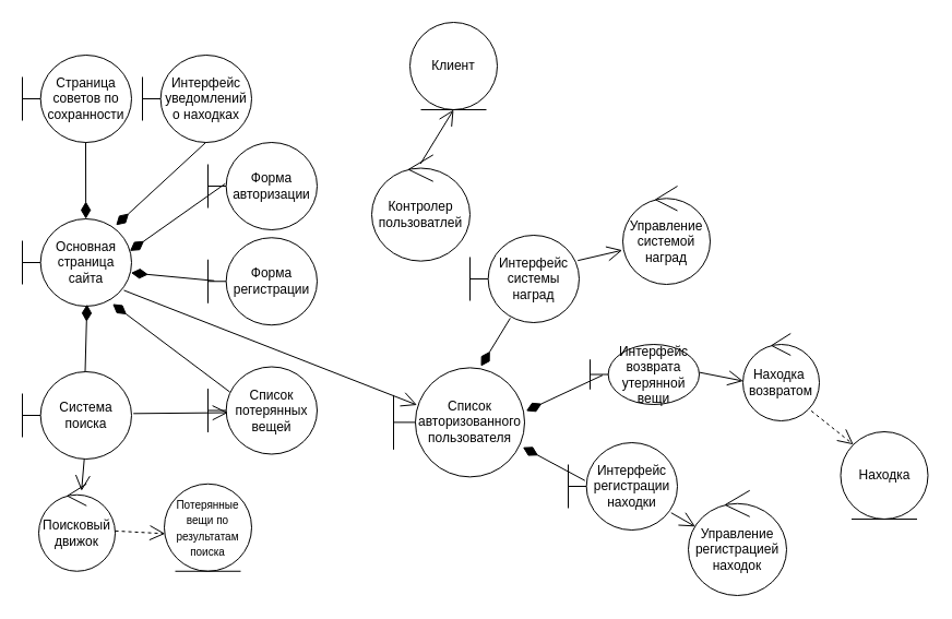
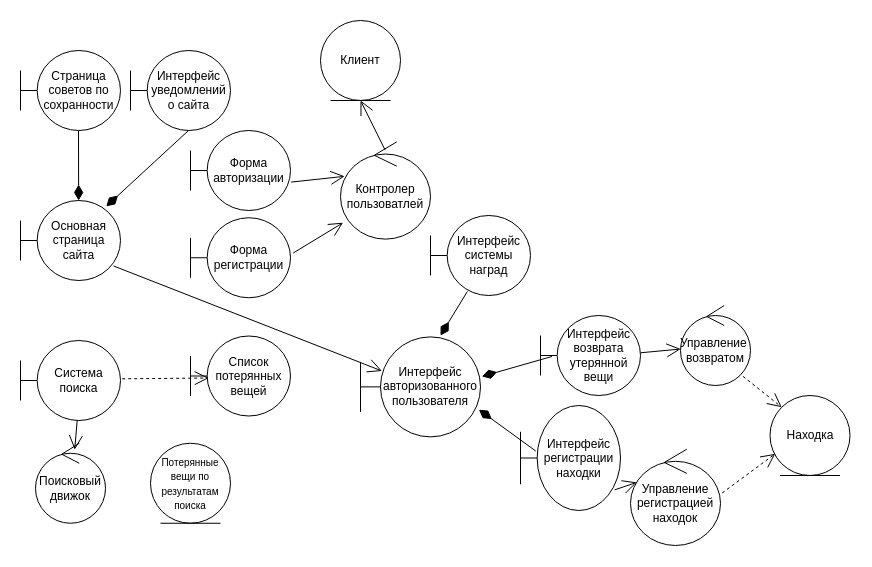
  <mxCell id="0" />
  <mxCell id="1" parent="0" />
- <mxCell id="2" value="Клиент" style="ellipse;shape=umlEntity;whiteSpace=wrap;html=1;" parent="1" vertex="1"><mxGeometry x="375" y="20" width="80" height="80" as="geometry" /></mxCell>
+ <mxCell id="2" value="Клиент" style="ellipse;shape=umlEntity;whiteSpace=wrap;html=1;" parent="1" vertex="1"><mxGeometry x="320" y="20" width="80" height="80" as="geometry" /></mxCell>
  <mxCell id="3" value="Интерфейс&lt;div&gt;системы наград&lt;/div&gt;" style="shape=umlBoundary;whiteSpace=wrap;html=1;" parent="1" vertex="1"><mxGeometry x="430" y="215" width="100" height="80" as="geometry" /></mxCell>
- <mxCell id="4" value="Интерфейс&lt;div&gt;регистрации находки&lt;/div&gt;" style="shape=umlBoundary;whiteSpace=wrap;html=1;" parent="1" vertex="1"><mxGeometry x="520" y="405" width="100" height="80" as="geometry" /></mxCell>
+ <mxCell id="4" value="Интерфейс&lt;div&gt;регистрации находки&lt;/div&gt;" style="shape=umlBoundary;whiteSpace=wrap;html=1;" parent="1" vertex="1"><mxGeometry x="520" y="405" width="100" height="105" as="geometry" /></mxCell>
  <mxCell id="5" value="Страница советов по сохранности" style="shape=umlBoundary;whiteSpace=wrap;html=1;" parent="1" vertex="1"><mxGeometry x="20" y="50" width="100" height="80" as="geometry" /></mxCell>
- <mxCell id="6" value="Управление системой наград" style="ellipse;shape=umlControl;whiteSpace=wrap;html=1;" parent="1" vertex="1"><mxGeometry x="570" y="170" width="80" height="90" as="geometry" /></mxCell>
  <mxCell id="7" value="Управление регистрацией находок" style="ellipse;shape=umlControl;whiteSpace=wrap;html=1;" parent="1" vertex="1"><mxGeometry x="630" y="448.75" width="90" height="96.25" as="geometry" /></mxCell>
- <mxCell id="8" value="Находка&amp;nbsp; возвратом" style="ellipse;shape=umlControl;whiteSpace=wrap;html=1;" parent="1" vertex="1"><mxGeometry x="680" y="305" width="70" height="80" as="geometry" /></mxCell>
+ <mxCell id="8" value="Управление&amp;nbsp; возвратом" style="ellipse;shape=umlControl;whiteSpace=wrap;html=1;" parent="1" vertex="1"><mxGeometry x="680" y="305" width="70" height="80" as="geometry" /></mxCell>
  <mxCell id="9" value="Основная страница сайта" style="shape=umlBoundary;whiteSpace=wrap;html=1;" parent="1" vertex="1"><mxGeometry x="20" y="200" width="100" height="80" as="geometry" /></mxCell>
  <mxCell id="10" value="Система поиска" style="shape=umlBoundary;whiteSpace=wrap;html=1;" parent="1" vertex="1"><mxGeometry x="20" y="340" width="100" height="80" as="geometry" /></mxCell>
  <mxCell id="11" value="Поисковый движок" style="ellipse;shape=umlControl;whiteSpace=wrap;html=1;" parent="1" vertex="1"><mxGeometry x="35" y="442.75" width="70" height="80" as="geometry" /></mxCell>
  <mxCell id="12" value="&lt;font style=&quot;font-size: 10px;&quot;&gt;Потерянные вещи по результатам поиска&lt;/font&gt;" style="ellipse;shape=umlEntity;whiteSpace=wrap;html=1;" parent="1" vertex="1"><mxGeometry x="150" y="442.75" width="80" height="80" as="geometry" /></mxCell>
- <mxCell id="13" value="" style="endArrow=diamondThin;html=1;rounded=0;exitX=0.575;exitY=0;exitDx=0;exitDy=0;exitPerimeter=0;endFill=1;endSize=13;entryX=0.592;entryY=0.979;entryDx=0;entryDy=0;entryPerimeter=0;" parent="1" source="10" target="9" edge="1"><mxGeometry width="50" height="50" relative="1" as="geometry"><mxPoint x="810" y="332.75" as="sourcePoint" /><mxPoint x="840" y="122.75" as="targetPoint" /></mxGeometry></mxCell>
  <mxCell id="14" value="" style="endArrow=open;html=1;rounded=0;exitX=0.567;exitY=1;exitDx=0;exitDy=0;exitPerimeter=0;entryX=0.56;entryY=0.08;entryDx=0;entryDy=0;entryPerimeter=0;endFill=0;endSize=12;" parent="1" source="10" target="11" edge="1"><mxGeometry width="50" height="50" relative="1" as="geometry"><mxPoint x="810" y="332.75" as="sourcePoint" /><mxPoint x="860" y="282.75" as="targetPoint" /></mxGeometry></mxCell>
- <mxCell id="15" value="" style="endArrow=open;html=1;rounded=0;strokeColor=default;align=center;verticalAlign=middle;fontFamily=Helvetica;fontSize=11;fontColor=default;labelBackgroundColor=default;endSize=12;exitX=1.001;exitY=0.539;exitDx=0;exitDy=0;exitPerimeter=0;entryX=0.01;entryY=0.57;entryDx=0;entryDy=0;dashed=1;endFill=0;entryPerimeter=0;" parent="1" source="11" target="12" edge="1"><mxGeometry width="50" height="50" relative="1" as="geometry"><mxPoint x="770" y="382.75" as="sourcePoint" /><mxPoint x="820" y="332.75" as="targetPoint" /></mxGeometry></mxCell>
  <mxCell id="16" value="" style="endArrow=diamondThin;html=1;rounded=0;endFill=1;endSize=13;entryX=0.532;entryY=0.026;entryDx=0;entryDy=0;entryPerimeter=0;" parent="1" edge="1"><mxGeometry width="50" height="50" relative="1" as="geometry"><mxPoint x="78" y="130" as="sourcePoint" /><mxPoint x="78.15" y="200" as="targetPoint" /></mxGeometry></mxCell>
  <mxCell id="17" value="Форма авторизации" style="shape=umlBoundary;whiteSpace=wrap;html=1;" parent="1" vertex="1"><mxGeometry x="190" y="130" width="100" height="80" as="geometry" /></mxCell>
  <mxCell id="18" value="Форма регистрации" style="shape=umlBoundary;whiteSpace=wrap;html=1;" parent="1" vertex="1"><mxGeometry x="190" y="217.25" width="100" height="80" as="geometry" /></mxCell>
- <mxCell id="19" value="" style="endArrow=diamondThin;html=1;rounded=0;exitX=0.158;exitY=0.472;exitDx=0;exitDy=0;exitPerimeter=0;endFill=1;endSize=13;entryX=0.985;entryY=0.368;entryDx=0;entryDy=0;entryPerimeter=0;" parent="1" source="17" target="9" edge="1"><mxGeometry width="50" height="50" relative="1" as="geometry"><mxPoint x="419.52" y="322.1" as="sourcePoint" /><mxPoint x="370.07" y="323.18" as="targetPoint" /></mxGeometry></mxCell>
- <mxCell id="20" value="" style="endArrow=diamondThin;html=1;rounded=0;exitX=0.058;exitY=0.493;exitDx=0;exitDy=0;exitPerimeter=0;endFill=1;endSize=13;entryX=0.995;entryY=0.618;entryDx=0;entryDy=0;entryPerimeter=0;" parent="1" source="18" target="9" edge="1"><mxGeometry width="50" height="50" relative="1" as="geometry"><mxPoint x="426" y="288" as="sourcePoint" /><mxPoint x="290" y="380" as="targetPoint" /></mxGeometry></mxCell>
  <mxCell id="21" value="Контролер&lt;div&gt;пользоватлей&lt;/div&gt;" style="ellipse;shape=umlControl;whiteSpace=wrap;html=1;" parent="1" vertex="1"><mxGeometry x="340" y="141.38" width="90" height="97.25" as="geometry" /></mxCell>
+ <mxCell id="22" value="" style="endArrow=open;html=1;rounded=0;exitX=1.006;exitY=0.645;exitDx=0;exitDy=0;exitPerimeter=0;entryX=0.047;entryY=0.354;entryDx=0;entryDy=0;entryPerimeter=0;endFill=0;endSize=12;" parent="1" source="17" target="21" edge="1"><mxGeometry width="50" height="50" relative="1" as="geometry"><mxPoint x="339" y="178" as="sourcePoint" /><mxPoint x="373" y="144" as="targetPoint" /></mxGeometry></mxCell>
+ <mxCell id="23" value="" style="endArrow=open;html=1;rounded=0;exitX=1.027;exitY=0.441;exitDx=0;exitDy=0;exitPerimeter=0;entryX=0.029;entryY=0.831;entryDx=0;entryDy=0;entryPerimeter=0;endFill=0;endSize=12;" parent="1" source="18" target="21" edge="1"><mxGeometry width="50" height="50" relative="1" as="geometry"><mxPoint x="511" y="302" as="sourcePoint" /><mxPoint x="567" y="325" as="targetPoint" /></mxGeometry></mxCell>
  <mxCell id="24" value="" style="endArrow=open;html=1;rounded=0;strokeColor=default;align=center;verticalAlign=middle;fontFamily=Helvetica;fontSize=11;fontColor=default;labelBackgroundColor=default;endSize=12;exitX=0.496;exitY=0.084;exitDx=0;exitDy=0;exitPerimeter=0;entryX=0.5;entryY=1;entryDx=0;entryDy=0;dashed=0;endFill=0;" parent="1" source="21" target="2" edge="1"><mxGeometry width="50" height="50" relative="1" as="geometry"><mxPoint x="424" y="94" as="sourcePoint" /><mxPoint x="454" y="49" as="targetPoint" /></mxGeometry></mxCell>
  <mxCell id="25" value="Список потерянных вещей" style="shape=umlBoundary;whiteSpace=wrap;html=1;" parent="1" vertex="1"><mxGeometry x="190" y="335.5" width="100" height="80" as="geometry" /></mxCell>
- <mxCell id="26" value="" style="endArrow=diamondThin;html=1;rounded=0;exitX=0.201;exitY=0.289;exitDx=0;exitDy=0;exitPerimeter=0;endFill=1;endSize=13;entryX=0.827;entryY=0.974;entryDx=0;entryDy=0;entryPerimeter=0;" parent="1" source="25" target="9" edge="1"><mxGeometry width="50" height="50" relative="1" as="geometry"><mxPoint x="244" y="465" as="sourcePoint" /><mxPoint x="200" y="390" as="targetPoint" /></mxGeometry></mxCell>
- <mxCell id="27" value="" style="endArrow=open;html=1;rounded=0;exitX=1.017;exitY=0.479;exitDx=0;exitDy=0;exitPerimeter=0;entryX=0.183;entryY=0.525;entryDx=0;entryDy=0;entryPerimeter=0;endFill=0;endSize=12;" parent="1" source="10" target="25" edge="1"><mxGeometry width="50" height="50" relative="1" as="geometry"><mxPoint x="441" y="314" as="sourcePoint" /><mxPoint x="477" y="326" as="targetPoint" /></mxGeometry></mxCell>
- <mxCell id="28" value="Список авторизованного пользователя" style="shape=umlBoundary;whiteSpace=wrap;html=1;" parent="1" vertex="1"><mxGeometry x="360" y="336.38" width="120" height="99.99" as="geometry" /></mxCell>
+ <mxCell id="27" value="" style="endArrow=open;html=1;rounded=0;exitX=1.017;exitY=0.479;exitDx=0;exitDy=0;exitPerimeter=0;entryX=0.183;entryY=0.525;entryDx=0;entryDy=0;entryPerimeter=0;endFill=0;endSize=12;dashed=1;" parent="1" source="10" target="25" edge="1"><mxGeometry width="50" height="50" relative="1" as="geometry"><mxPoint x="441" y="314" as="sourcePoint" /><mxPoint x="477" y="326" as="targetPoint" /></mxGeometry></mxCell>
+ <mxCell id="28" value="Интерфейс авторизованного пользователя" style="shape=umlBoundary;whiteSpace=wrap;html=1;" parent="1" vertex="1"><mxGeometry x="360" y="336.38" width="120" height="99.99" as="geometry" /></mxCell>
  <mxCell id="29" value="" style="endArrow=diamondThin;html=1;rounded=0;endFill=1;endSize=13;exitX=0.369;exitY=0.949;exitDx=0;exitDy=0;exitPerimeter=0;" parent="1" source="3" edge="1"><mxGeometry width="50" height="50" relative="1" as="geometry"><mxPoint x="469" y="219" as="sourcePoint" /><mxPoint x="440" y="335" as="targetPoint" /></mxGeometry></mxCell>
- <mxCell id="30" value="" style="endArrow=open;html=1;rounded=0;exitX=0.987;exitY=0.29;exitDx=0;exitDy=0;exitPerimeter=0;entryX=-0.005;entryY=0.652;entryDx=0;entryDy=0;entryPerimeter=0;endFill=0;endSize=12;" parent="1" source="3" target="6" edge="1"><mxGeometry width="50" height="50" relative="1" as="geometry"><mxPoint x="36" y="587" as="sourcePoint" /><mxPoint x="87" y="601" as="targetPoint" /></mxGeometry></mxCell>
  <mxCell id="31" value="Находка" style="ellipse;shape=umlEntity;whiteSpace=wrap;html=1;" parent="1" vertex="1"><mxGeometry x="769.5" y="395" width="80" height="80" as="geometry" /></mxCell>
  <mxCell id="32" value="" style="endArrow=diamondThin;html=1;rounded=0;exitX=0.153;exitY=0.434;exitDx=0;exitDy=0;exitPerimeter=0;endFill=1;endSize=13;entryX=0.987;entryY=0.728;entryDx=0;entryDy=0;entryPerimeter=0;" parent="1" source="4" target="28" edge="1"><mxGeometry width="50" height="50" relative="1" as="geometry"><mxPoint x="524" y="292" as="sourcePoint" /><mxPoint x="469" y="351" as="targetPoint" /></mxGeometry></mxCell>
  <mxCell id="33" value="" style="endArrow=open;html=1;rounded=0;exitX=0.943;exitY=0.803;exitDx=0;exitDy=0;exitPerimeter=0;entryX=0.071;entryY=0.344;entryDx=0;entryDy=0;entryPerimeter=0;endFill=0;endSize=12;" parent="1" source="4" target="7" edge="1"><mxGeometry width="50" height="50" relative="1" as="geometry"><mxPoint x="575" y="227" as="sourcePoint" /><mxPoint x="594" y="199" as="targetPoint" /></mxGeometry></mxCell>
- <mxCell id="35" value="Интерфейс&lt;div&gt;возврата утерянной вещи&lt;/div&gt;" style="shape=umlBoundary;whiteSpace=wrap;html=1;" parent="1" vertex="1"><mxGeometry x="540" y="315" width="100" height="55" as="geometry" /></mxCell>
+ <mxCell id="34" value="" style="endArrow=open;html=1;rounded=0;strokeColor=default;align=center;verticalAlign=middle;fontFamily=Helvetica;fontSize=11;fontColor=default;labelBackgroundColor=default;endSize=12;exitX=1.019;exitY=0.454;exitDx=0;exitDy=0;exitPerimeter=0;entryX=0.065;entryY=0.729;entryDx=0;entryDy=0;dashed=1;endFill=0;entryPerimeter=0;" parent="1" source="7" target="31" edge="1"><mxGeometry width="50" height="50" relative="1" as="geometry"><mxPoint x="710" y="515.905" as="sourcePoint" /><mxPoint x="776.436" y="444.996" as="targetPoint" /></mxGeometry></mxCell>
+ <mxCell id="35" value="Интерфейс&lt;div&gt;возврата утерянной вещи&lt;/div&gt;" style="shape=umlBoundary;whiteSpace=wrap;html=1;" parent="1" vertex="1"><mxGeometry x="540" y="315" width="100" height="80" as="geometry" /></mxCell>
  <mxCell id="36" value="" style="endArrow=diamondThin;html=1;rounded=0;exitX=0.115;exitY=0.512;exitDx=0;exitDy=0;exitPerimeter=0;endFill=1;endSize=13;entryX=1.012;entryY=0.396;entryDx=0;entryDy=0;entryPerimeter=0;" parent="1" source="35" target="28" edge="1"><mxGeometry width="50" height="50" relative="1" as="geometry"><mxPoint x="524" y="292" as="sourcePoint" /><mxPoint x="469" y="351" as="targetPoint" /></mxGeometry></mxCell>
  <mxCell id="37" value="" style="endArrow=open;html=1;rounded=0;exitX=1.002;exitY=0.466;exitDx=0;exitDy=0;exitPerimeter=0;entryX=0.004;entryY=0.544;entryDx=0;entryDy=0;entryPerimeter=0;endFill=0;endSize=12;" parent="1" source="35" target="8" edge="1"><mxGeometry width="50" height="50" relative="1" as="geometry"><mxPoint x="575" y="227" as="sourcePoint" /><mxPoint x="594" y="199" as="targetPoint" /></mxGeometry></mxCell>
- <mxCell id="38" value="Интерфейс уведомлений о находках" style="shape=umlBoundary;whiteSpace=wrap;html=1;" vertex="1" parent="1"><mxGeometry x="130" y="50" width="100" height="80" as="geometry" /></mxCell>
+ <mxCell id="38" value="Интерфейс уведомлений о сайта" style="shape=umlBoundary;whiteSpace=wrap;html=1;" vertex="1" parent="1"><mxGeometry x="130" y="50" width="100" height="80" as="geometry" /></mxCell>
  <mxCell id="39" value="" style="endArrow=diamondThin;html=1;rounded=0;endFill=1;endSize=13;entryX=0.858;entryY=0.073;entryDx=0;entryDy=0;entryPerimeter=0;" edge="1" parent="1" target="9"><mxGeometry width="50" height="50" relative="1" as="geometry"><mxPoint x="188" y="130" as="sourcePoint" /><mxPoint x="188.15" y="200" as="targetPoint" /></mxGeometry></mxCell>
  <mxCell id="40" value="" style="endArrow=open;html=1;rounded=0;exitX=0.93;exitY=0.818;exitDx=0;exitDy=0;exitPerimeter=0;endFill=0;endSize=12;entryX=0.179;entryY=0.341;entryDx=0;entryDy=0;entryPerimeter=0;" edge="1" parent="1" source="9" target="28"><mxGeometry width="50" height="50" relative="1" as="geometry"><mxPoint x="303" y="322.38" as="sourcePoint" /><mxPoint x="379" y="375" as="targetPoint" /><Array as="points" /></mxGeometry></mxCell>
  <mxCell id="41" value="" style="endArrow=open;html=1;rounded=0;strokeColor=default;align=center;verticalAlign=middle;fontFamily=Helvetica;fontSize=11;fontColor=default;labelBackgroundColor=default;endSize=12;exitX=0.894;exitY=0.886;exitDx=0;exitDy=0;exitPerimeter=0;entryX=0;entryY=0;entryDx=0;entryDy=0;dashed=1;endFill=0;" edge="1" parent="1" source="8" target="31"><mxGeometry width="50" height="50" relative="1" as="geometry"><mxPoint x="725" y="488" as="sourcePoint" /><mxPoint x="791" y="417" as="targetPoint" /></mxGeometry></mxCell>
